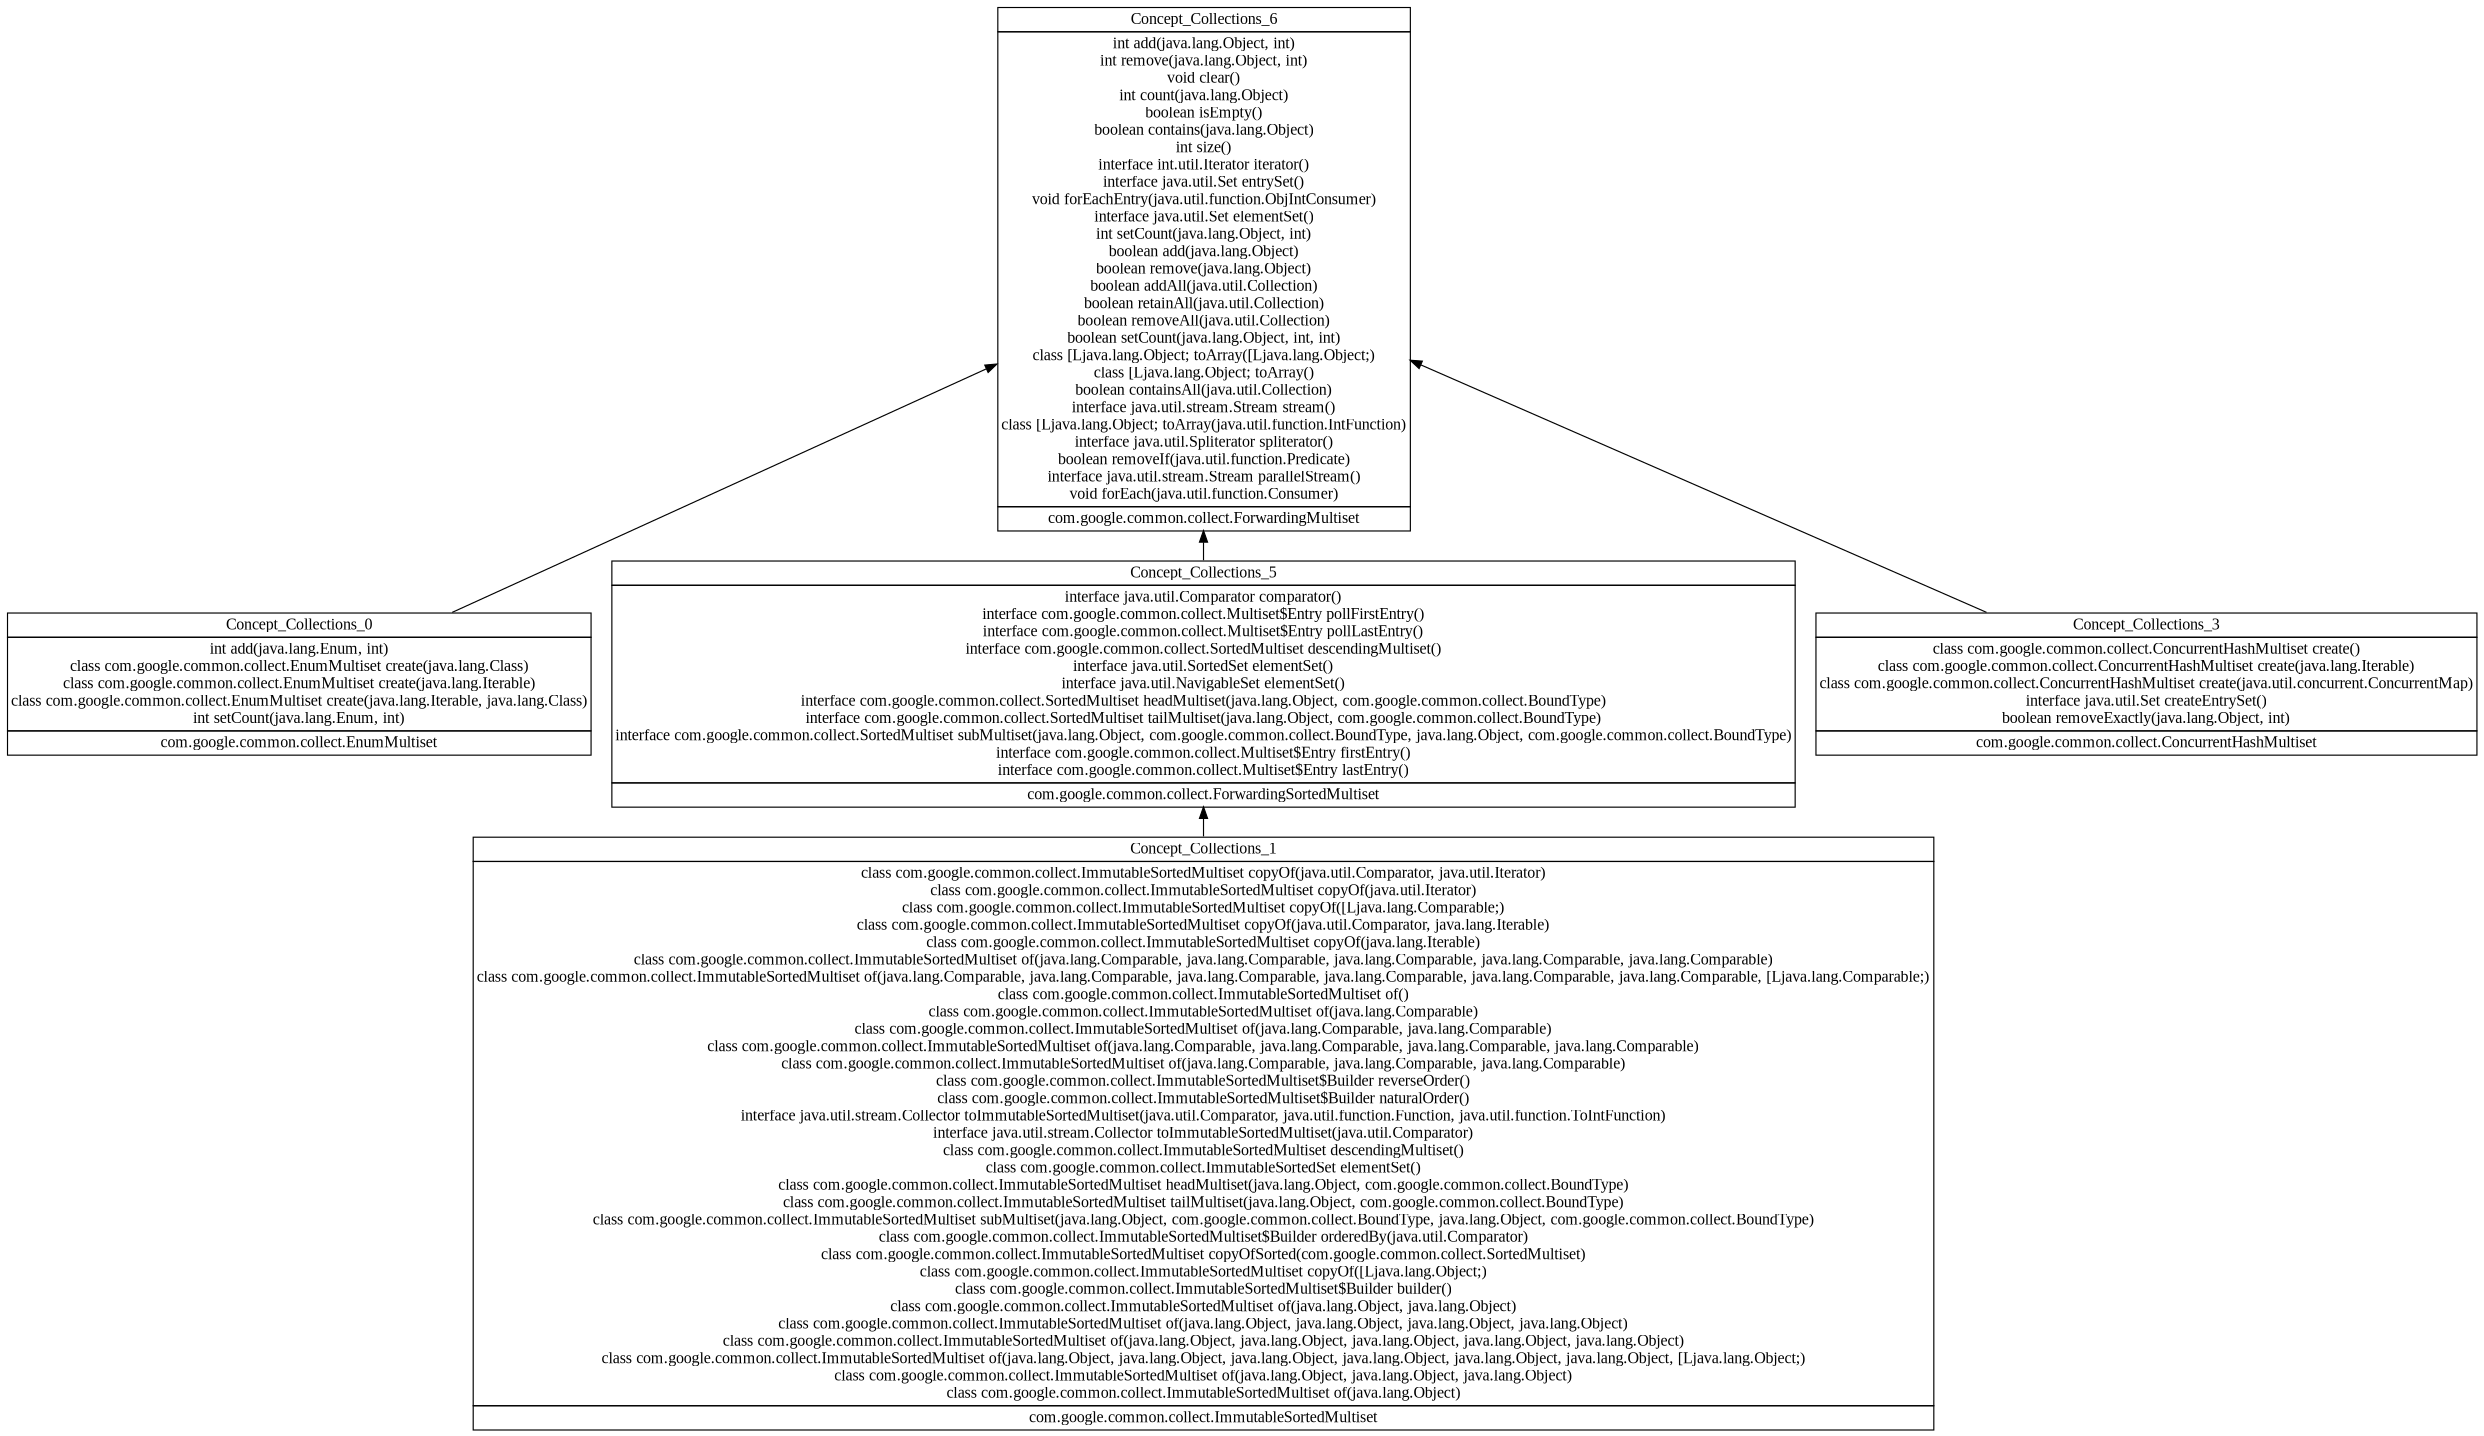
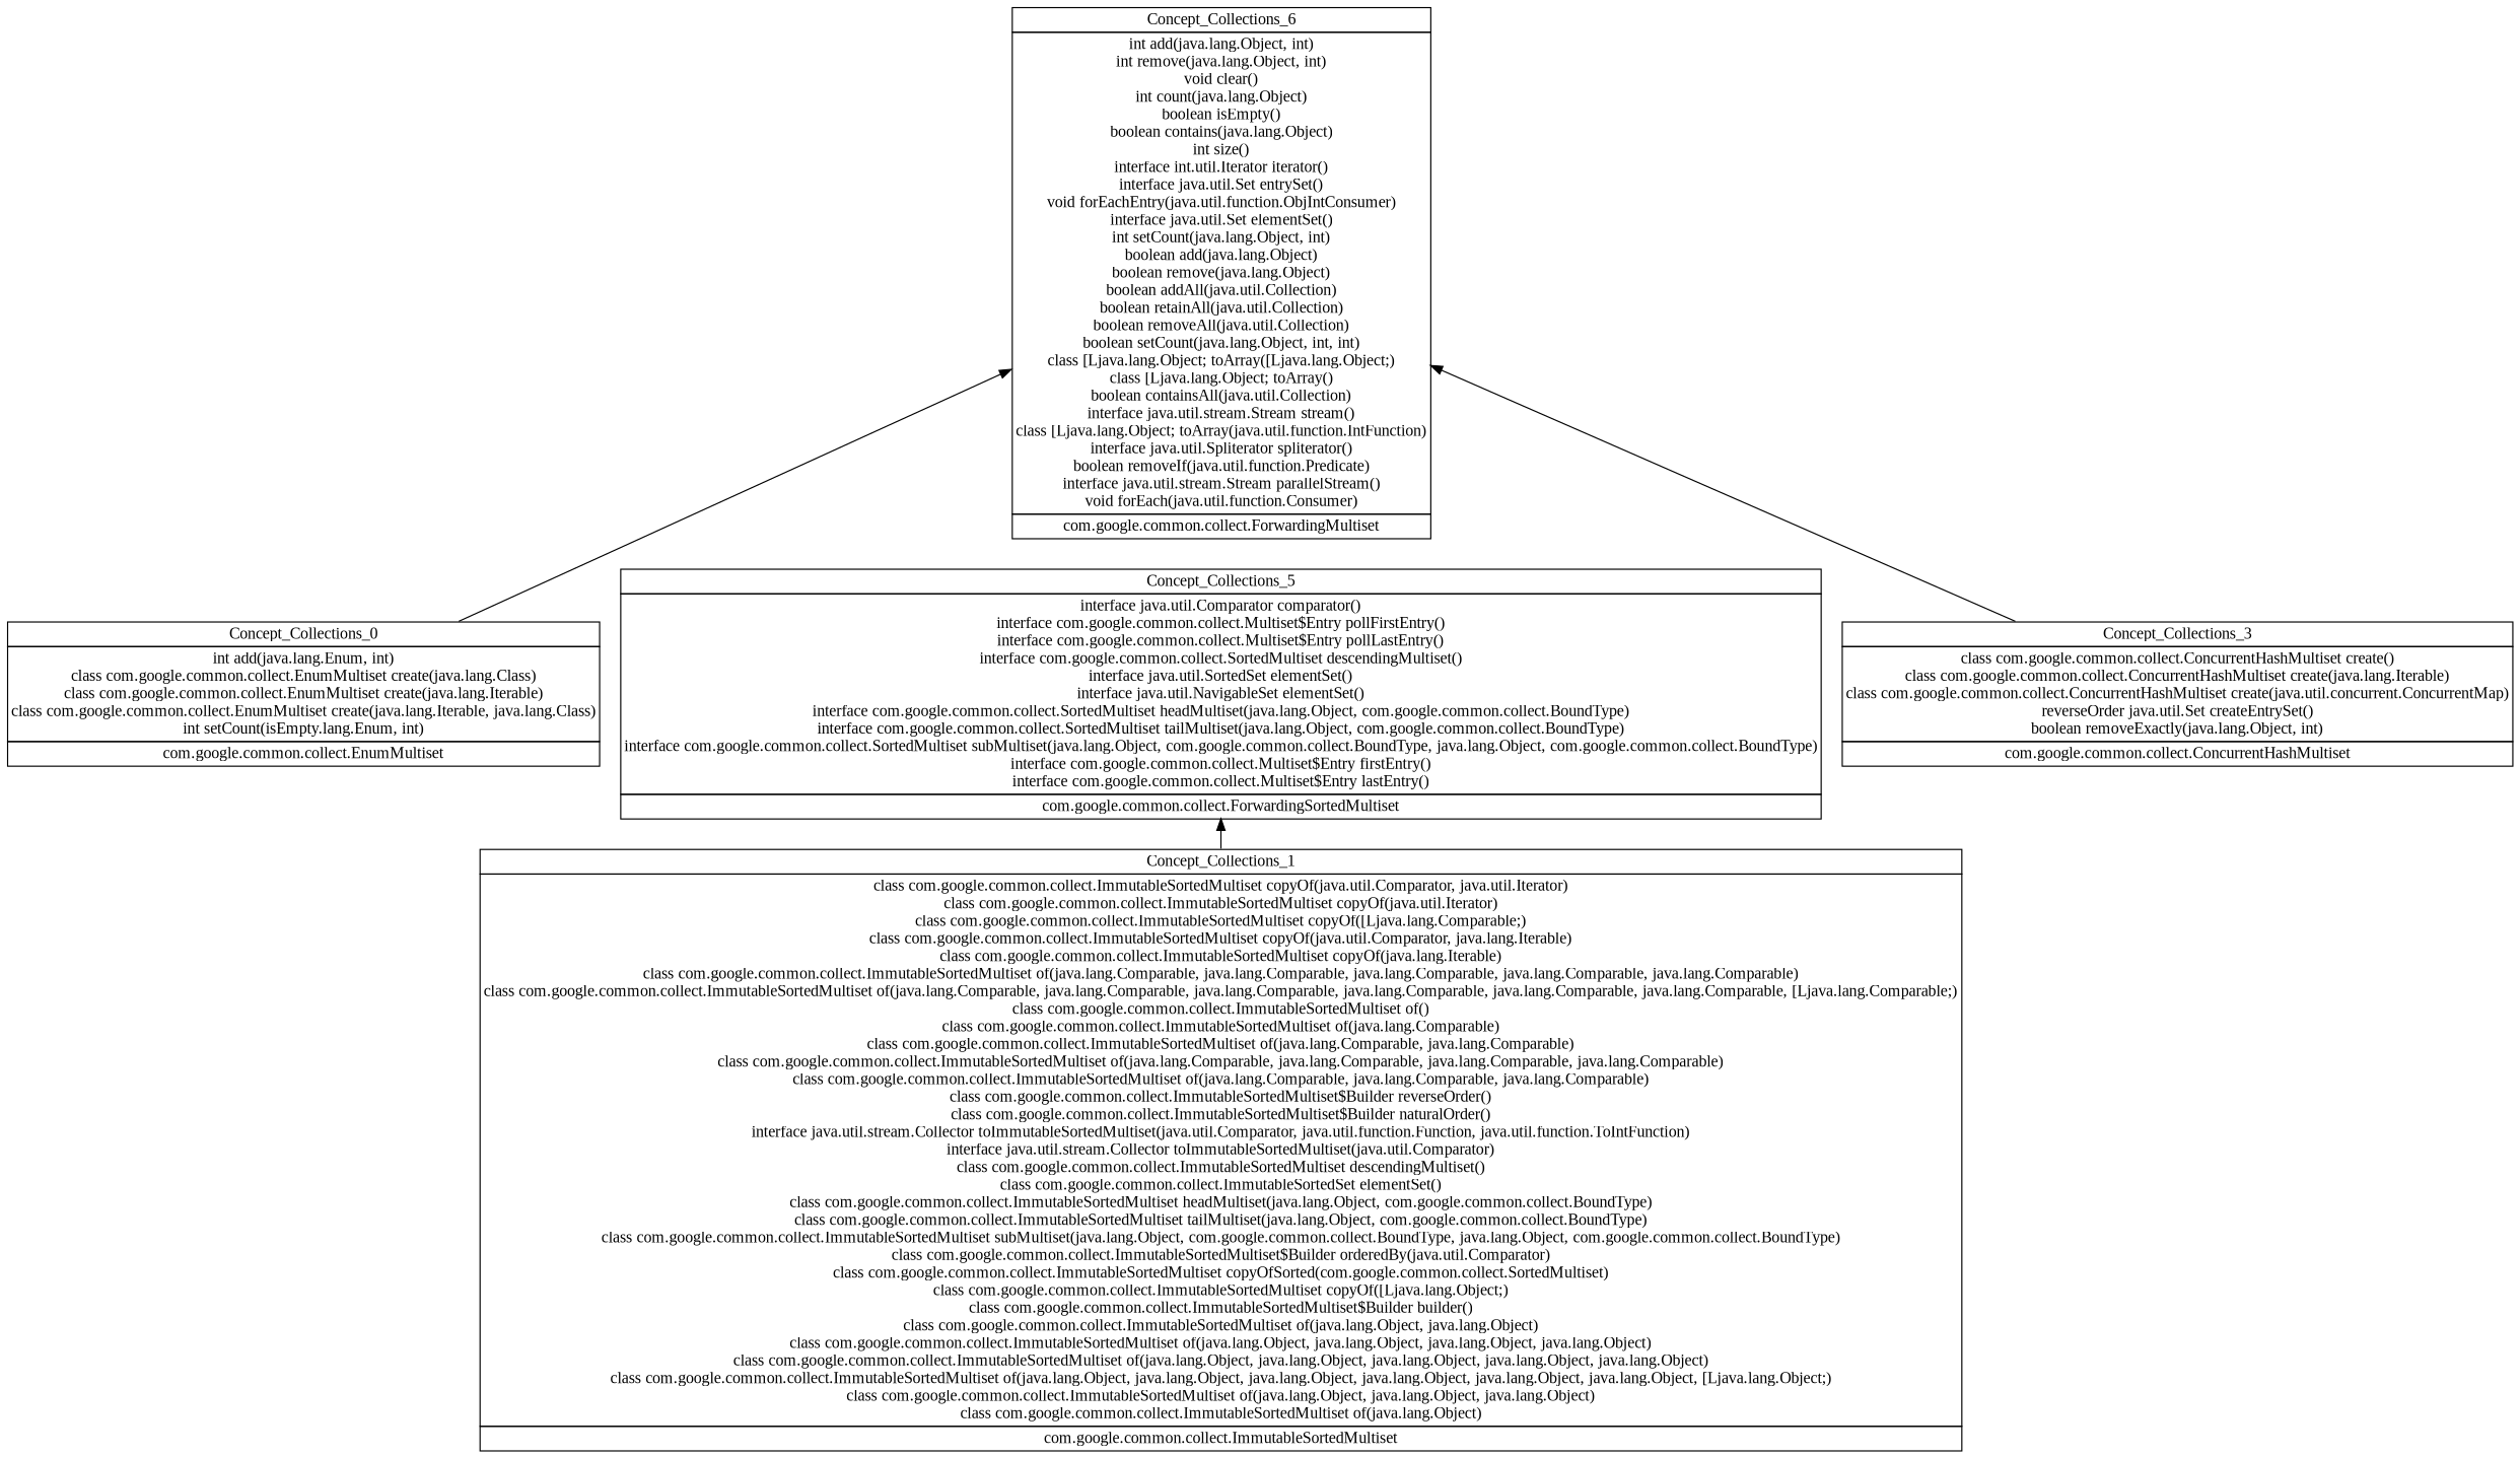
  digraph {
    fontname="Liberation Serif"
    nodesep=0.2
    rankdir=BT
    ranksep=0.3
    node [fontname="Liberation Serif" margin="0.03,0.03" shape=none]
    edge [fontname="Liberation Serif" headport=p tailport=p]
    n1 [label=<<table border="0" cellborder="1" cellspacing="0" port="p"><tr><td>Concept_Collections_6</td></tr><tr><td>int add(java.lang.Object, int)<br/>int remove(java.lang.Object, int)<br/>void clear()<br/>int count(java.lang.Object)<br/>boolean isEmpty()<br/>boolean contains(java.lang.Object)<br/>int size()<br/>interface int.util.Iterator iterator()<br/>interface java.util.Set entrySet()<br/>void forEachEntry(java.util.function.ObjIntConsumer)<br/>interface java.util.Set elementSet()<br/>int setCount(java.lang.Object, int)<br/>boolean add(java.lang.Object)<br/>boolean remove(java.lang.Object)<br/>boolean addAll(java.util.Collection)<br/>boolean retainAll(java.util.Collection)<br/>boolean removeAll(java.util.Collection)<br/>boolean setCount(java.lang.Object, int, int)<br/>class [Ljava.lang.Object; toArray([Ljava.lang.Object;)<br/>class [Ljava.lang.Object; toArray()<br/>boolean containsAll(java.util.Collection)<br/>interface java.util.stream.Stream stream()<br/>class [Ljava.lang.Object; toArray(java.util.function.IntFunction)<br/>interface java.util.Spliterator spliterator()<br/>boolean removeIf(java.util.function.Predicate)<br/>interface java.util.stream.Stream parallelStream()<br/>void forEach(java.util.function.Consumer)<br/></td></tr><tr><td>com.google.common.collect.ForwardingMultiset<br/></td></tr></table>>]
-   n2 [label=<<table border="0" cellborder="1" cellspacing="0" port="p"><tr><td>Concept_Collections_0</td></tr><tr><td>int add(java.lang.Enum, int)<br/>class com.google.common.collect.EnumMultiset create(java.lang.Class)<br/>class com.google.common.collect.EnumMultiset create(java.lang.Iterable)<br/>class com.google.common.collect.EnumMultiset create(java.lang.Iterable, java.lang.Class)<br/>int setCount(java.lang.Enum, int)<br/></td></tr><tr><td>com.google.common.collect.EnumMultiset<br/></td></tr></table>>]
+   n2 [label=<<table border="0" cellborder="1" cellspacing="0" port="p"><tr><td>Concept_Collections_0</td></tr><tr><td>int add(java.lang.Enum, int)<br/>class com.google.common.collect.EnumMultiset create(java.lang.Class)<br/>class com.google.common.collect.EnumMultiset create(java.lang.Iterable)<br/>class com.google.common.collect.EnumMultiset create(java.lang.Iterable, java.lang.Class)<br/>int setCount(isEmpty.lang.Enum, int)<br/></td></tr><tr><td>com.google.common.collect.EnumMultiset<br/></td></tr></table>>]
    n3 [label=<<table border="0" cellborder="1" cellspacing="0" port="p"><tr><td>Concept_Collections_1</td></tr><tr><td>class com.google.common.collect.ImmutableSortedMultiset copyOf(java.util.Comparator, java.util.Iterator)<br/>class com.google.common.collect.ImmutableSortedMultiset copyOf(java.util.Iterator)<br/>class com.google.common.collect.ImmutableSortedMultiset copyOf([Ljava.lang.Comparable;)<br/>class com.google.common.collect.ImmutableSortedMultiset copyOf(java.util.Comparator, java.lang.Iterable)<br/>class com.google.common.collect.ImmutableSortedMultiset copyOf(java.lang.Iterable)<br/>class com.google.common.collect.ImmutableSortedMultiset of(java.lang.Comparable, java.lang.Comparable, java.lang.Comparable, java.lang.Comparable, java.lang.Comparable)<br/>class com.google.common.collect.ImmutableSortedMultiset of(java.lang.Comparable, java.lang.Comparable, java.lang.Comparable, java.lang.Comparable, java.lang.Comparable, java.lang.Comparable, [Ljava.lang.Comparable;)<br/>class com.google.common.collect.ImmutableSortedMultiset of()<br/>class com.google.common.collect.ImmutableSortedMultiset of(java.lang.Comparable)<br/>class com.google.common.collect.ImmutableSortedMultiset of(java.lang.Comparable, java.lang.Comparable)<br/>class com.google.common.collect.ImmutableSortedMultiset of(java.lang.Comparable, java.lang.Comparable, java.lang.Comparable, java.lang.Comparable)<br/>class com.google.common.collect.ImmutableSortedMultiset of(java.lang.Comparable, java.lang.Comparable, java.lang.Comparable)<br/>class com.google.common.collect.ImmutableSortedMultiset$Builder reverseOrder()<br/>class com.google.common.collect.ImmutableSortedMultiset$Builder naturalOrder()<br/>interface java.util.stream.Collector toImmutableSortedMultiset(java.util.Comparator, java.util.function.Function, java.util.function.ToIntFunction)<br/>interface java.util.stream.Collector toImmutableSortedMultiset(java.util.Comparator)<br/>class com.google.common.collect.ImmutableSortedMultiset descendingMultiset()<br/>class com.google.common.collect.ImmutableSortedSet elementSet()<br/>class com.google.common.collect.ImmutableSortedMultiset headMultiset(java.lang.Object, com.google.common.collect.BoundType)<br/>class com.google.common.collect.ImmutableSortedMultiset tailMultiset(java.lang.Object, com.google.common.collect.BoundType)<br/>class com.google.common.collect.ImmutableSortedMultiset subMultiset(java.lang.Object, com.google.common.collect.BoundType, java.lang.Object, com.google.common.collect.BoundType)<br/>class com.google.common.collect.ImmutableSortedMultiset$Builder orderedBy(java.util.Comparator)<br/>class com.google.common.collect.ImmutableSortedMultiset copyOfSorted(com.google.common.collect.SortedMultiset)<br/>class com.google.common.collect.ImmutableSortedMultiset copyOf([Ljava.lang.Object;)<br/>class com.google.common.collect.ImmutableSortedMultiset$Builder builder()<br/>class com.google.common.collect.ImmutableSortedMultiset of(java.lang.Object, java.lang.Object)<br/>class com.google.common.collect.ImmutableSortedMultiset of(java.lang.Object, java.lang.Object, java.lang.Object, java.lang.Object)<br/>class com.google.common.collect.ImmutableSortedMultiset of(java.lang.Object, java.lang.Object, java.lang.Object, java.lang.Object, java.lang.Object)<br/>class com.google.common.collect.ImmutableSortedMultiset of(java.lang.Object, java.lang.Object, java.lang.Object, java.lang.Object, java.lang.Object, java.lang.Object, [Ljava.lang.Object;)<br/>class com.google.common.collect.ImmutableSortedMultiset of(java.lang.Object, java.lang.Object, java.lang.Object)<br/>class com.google.common.collect.ImmutableSortedMultiset of(java.lang.Object)<br/></td></tr><tr><td>com.google.common.collect.ImmutableSortedMultiset<br/></td></tr></table>>]
    n4 [label=<<table border="0" cellborder="1" cellspacing="0" port="p"><tr><td>Concept_Collections_5</td></tr><tr><td>interface java.util.Comparator comparator()<br/>interface com.google.common.collect.Multiset$Entry pollFirstEntry()<br/>interface com.google.common.collect.Multiset$Entry pollLastEntry()<br/>interface com.google.common.collect.SortedMultiset descendingMultiset()<br/>interface java.util.SortedSet elementSet()<br/>interface java.util.NavigableSet elementSet()<br/>interface com.google.common.collect.SortedMultiset headMultiset(java.lang.Object, com.google.common.collect.BoundType)<br/>interface com.google.common.collect.SortedMultiset tailMultiset(java.lang.Object, com.google.common.collect.BoundType)<br/>interface com.google.common.collect.SortedMultiset subMultiset(java.lang.Object, com.google.common.collect.BoundType, java.lang.Object, com.google.common.collect.BoundType)<br/>interface com.google.common.collect.Multiset$Entry firstEntry()<br/>interface com.google.common.collect.Multiset$Entry lastEntry()<br/></td></tr><tr><td>com.google.common.collect.ForwardingSortedMultiset<br/></td></tr></table>>]
-   n5 [label=<<table border="0" cellborder="1" cellspacing="0" port="p"><tr><td>Concept_Collections_3</td></tr><tr><td>class com.google.common.collect.ConcurrentHashMultiset create()<br/>class com.google.common.collect.ConcurrentHashMultiset create(java.lang.Iterable)<br/>class com.google.common.collect.ConcurrentHashMultiset create(java.util.concurrent.ConcurrentMap)<br/>interface java.util.Set createEntrySet()<br/>boolean removeExactly(java.lang.Object, int)<br/></td></tr><tr><td>com.google.common.collect.ConcurrentHashMultiset<br/></td></tr></table>>]
+   n5 [label=<<table border="0" cellborder="1" cellspacing="0" port="p"><tr><td>Concept_Collections_3</td></tr><tr><td>class com.google.common.collect.ConcurrentHashMultiset create()<br/>class com.google.common.collect.ConcurrentHashMultiset create(java.lang.Iterable)<br/>class com.google.common.collect.ConcurrentHashMultiset create(java.util.concurrent.ConcurrentMap)<br/>reverseOrder java.util.Set createEntrySet()<br/>boolean removeExactly(java.lang.Object, int)<br/></td></tr><tr><td>com.google.common.collect.ConcurrentHashMultiset<br/></td></tr></table>>]
    n2 -> n1
    n3 -> n4
-   n4 -> n1
    n5 -> n1
  }
